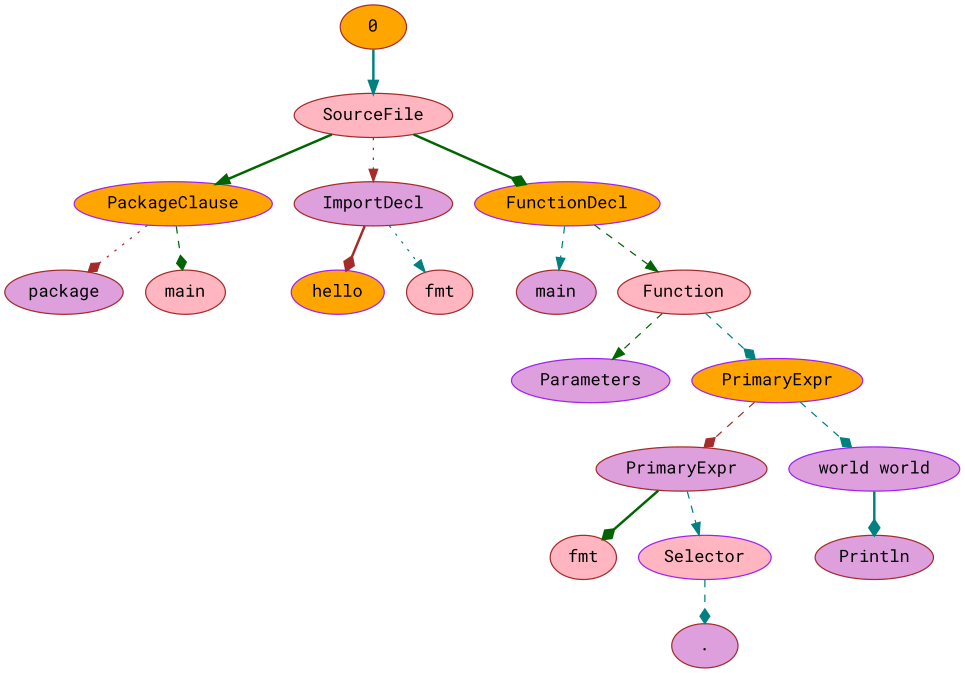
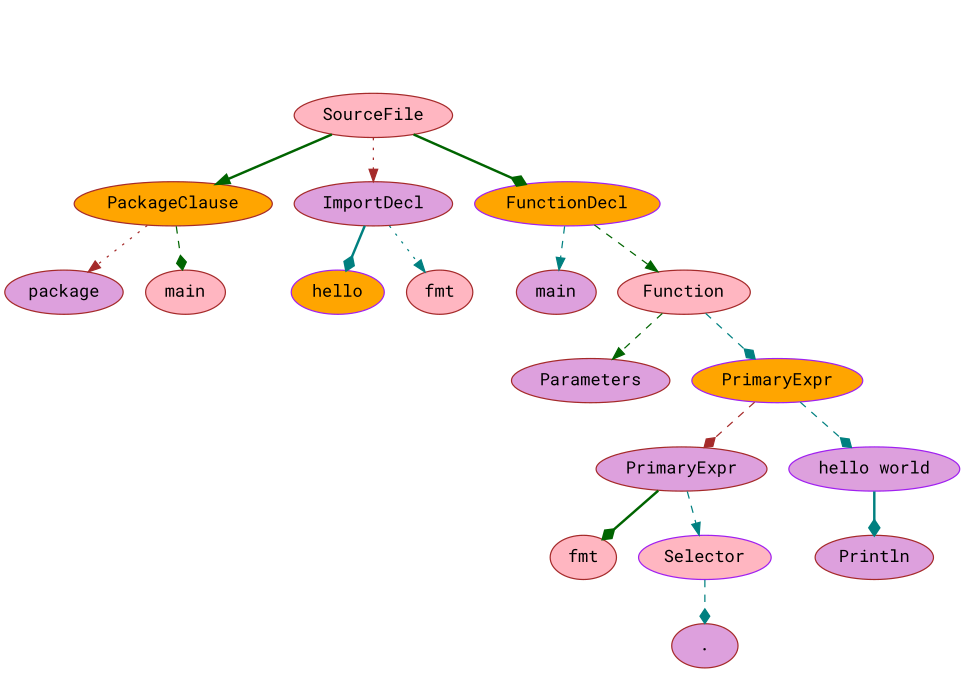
  strict digraph {
    fontname="Roboto Mono"
    node [color=brown fillcolor=plum fontname="Roboto Mono" style=filled]
    edge [arrowhead=normal color=teal fontname="Roboto Mono" style=dashed]
    n1 [fillcolor=lightpink label=SourceFile]
-   n2 [color=purple fillcolor=orange label=PackageClause]
+   n2 [fillcolor=orange label=PackageClause]
    n3 [label=ImportDecl]
    n4 [color=purple fillcolor=orange label=FunctionDecl]
    n5 [label=package]
    n6 [fillcolor=lightpink label=main]
    n7 [color=purple fillcolor=orange label=hello]
    n8 [fillcolor=lightpink label=fmt]
    n9 [label=main]
    n10 [fillcolor=lightpink label=Function]
-   0 [fillcolor=orange]
-   n12 [color=purple label=Parameters]
+   n12 [label=Parameters]
    n13 [color=purple fillcolor=orange label=PrimaryExpr]
    n14 [label=PrimaryExpr]
-   n15 [color=purple label="world world"]
+   n15 [color=purple label="hello world"]
    n16 [fillcolor=lightpink label=fmt]
    n17 [color=purple fillcolor=lightpink label=Selector]
    n18 [label=Println]
    n19 [label="."]
    n1 -> n2 [color=darkgreen style=bold]
    n1 -> n3 [color=brown style=dotted]
    n1 -> n4 [arrowhead=diamond color=darkgreen style=bold]
-   n2 -> n5 [arrowhead=diamond color=brown style=dotted]
+   n2 -> n5 [color=brown style=dotted]
    n2 -> n6 [arrowhead=diamond color=darkgreen]
-   n3 -> n7 [arrowhead=diamond color=brown style=bold]
+   n3 -> n7 [arrowhead=diamond style=bold]
    n3 -> n8 [style=dotted]
    n4 -> n9
    n4 -> n10 [color=darkgreen]
    n10 -> n12 [color=darkgreen]
    n10 -> n13 [arrowhead=diamond]
-   0 -> n1 [style=bold]
    n13 -> n14 [arrowhead=diamond color=brown]
    n13 -> n15 [arrowhead=diamond]
    n14 -> n16 [arrowhead=diamond color=darkgreen style=bold]
    n14 -> n17
    n15 -> n18 [arrowhead=diamond style=bold]
    n17 -> n19 [arrowhead=diamond]
  }
